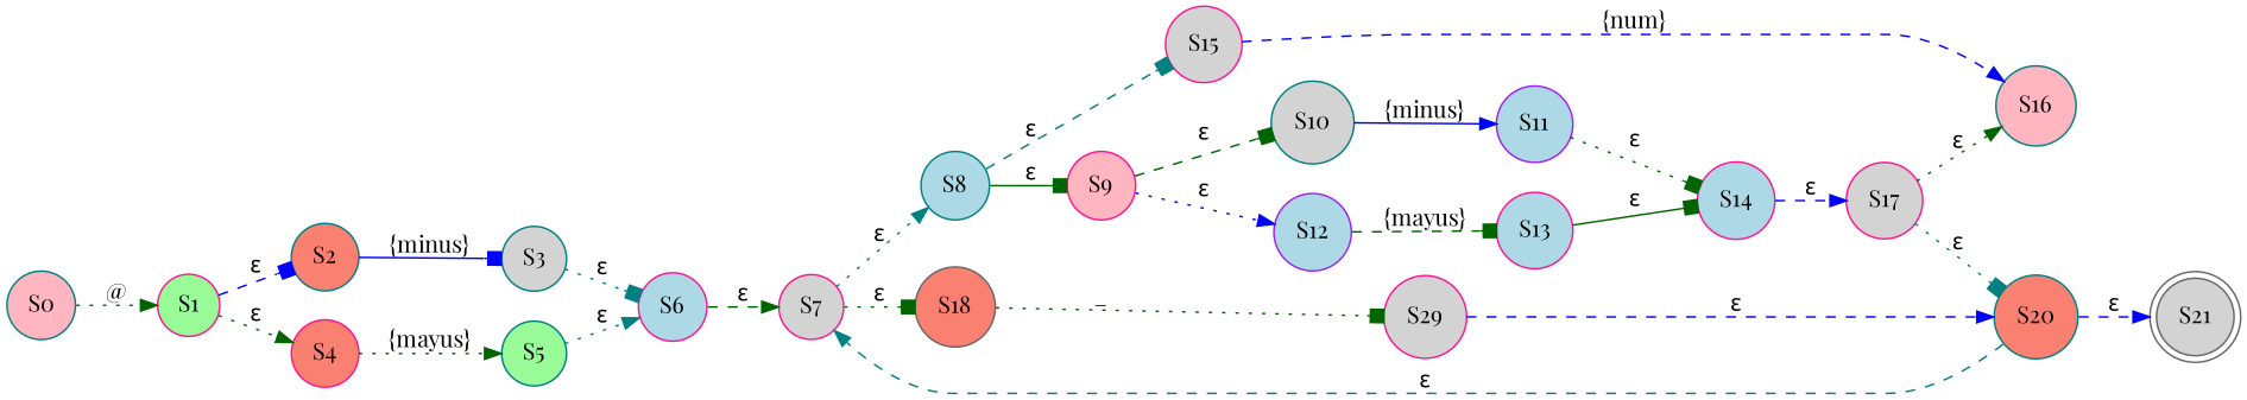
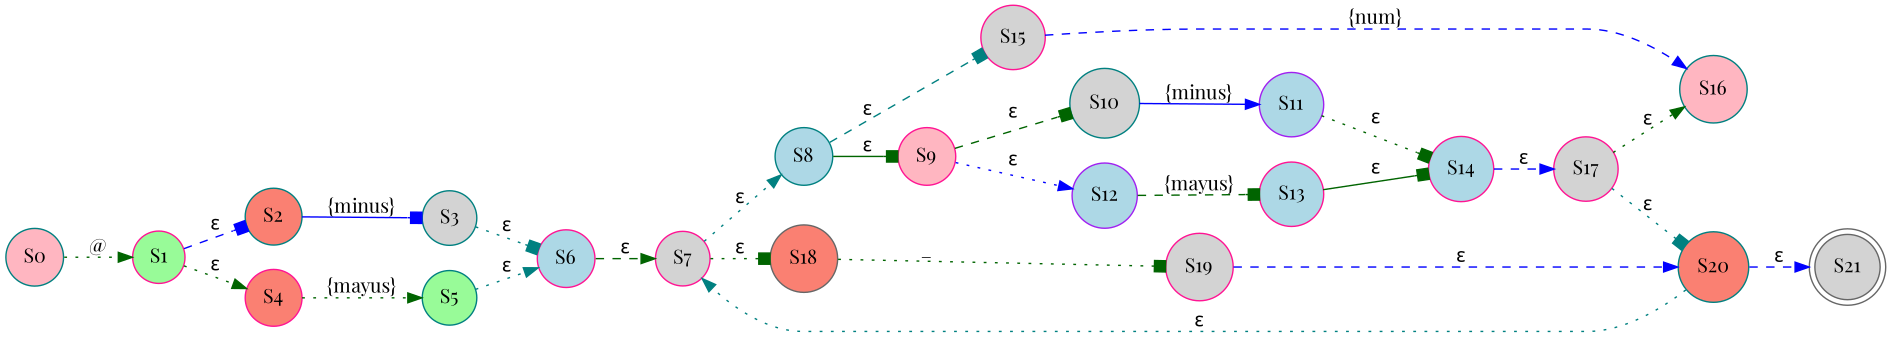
  digraph {
    fontname="Playfair Display"
    rankdir=LR
    node [color=deeppink fillcolor=lightgrey fontname="Playfair Display" shape=circle style=filled]
    edge [arrowhead=normal color=darkgreen fontname="Playfair Display" style=dotted]
    n1 [color=teal fillcolor=lightpink label=S0]
    n2 [fillcolor=palegreen label=S1]
    n3 [color=teal fillcolor=salmon label=S2]
    n4 [fillcolor=salmon label=S4]
    n5 [color=teal label=S3]
    n6 [color=teal fillcolor=palegreen label=S5]
    n7 [fillcolor=lightblue label=S6]
    n8 [label=S7]
    n9 [color=teal fillcolor=lightblue label=S8]
    n10 [color=gray40 fillcolor=salmon label=S18]
    n11 [color=gray40 label=S21 shape=doublecircle]
    n12 [fillcolor=lightpink label=S9]
    n13 [label=S15]
-   n14 [label=S29]
+   n14 [label=S19]
    n15 [color=teal label=S10]
    n16 [color=purple fillcolor=lightblue label=S12]
    n17 [color=teal fillcolor=lightpink label=S16]
    n18 [color=purple fillcolor=lightblue label=S11]
    n19 [fillcolor=lightblue label=S13]
    n20 [fillcolor=lightblue label=S14]
    n21 [label=S17]
    n22 [color=teal fillcolor=salmon label=S20]
    n1 -> n2 [label="@"]
    n2 -> n3 [arrowhead=box color=blue label="ε" style=dashed]
    n2 -> n4 [label="ε"]
    n3 -> n5 [arrowhead=box color=blue label="{minus}" style=solid]
    n4 -> n6 [label="{mayus}"]
    n5 -> n7 [arrowhead=box color=teal label="ε"]
    n6 -> n7 [color=teal label="ε"]
    n7 -> n8 [label="ε" style=dashed]
    n8 -> n9 [color=teal label="ε"]
    n8 -> n10 [arrowhead=box label="ε"]
    n9 -> n12 [arrowhead=box label="ε" style=solid]
    n9 -> n13 [arrowhead=box color=teal label="ε" style=dashed]
    n10 -> n14 [arrowhead=box label=_]
    n12 -> n15 [arrowhead=box label="ε" style=dashed]
    n12 -> n16 [color=blue label="ε"]
    n13 -> n17 [color=blue label="{num}" style=dashed]
    n14 -> n22 [color=blue label="ε" style=dashed]
    n15 -> n18 [color=blue label="{minus}" style=solid]
    n16 -> n19 [arrowhead=box label="{mayus}" style=dashed]
    n18 -> n20 [arrowhead=box label="ε"]
    n19 -> n20 [arrowhead=box label="ε" style=solid]
    n20 -> n21 [color=blue label="ε" style=dashed]
    n21 -> n17 [label="ε"]
    n21 -> n22 [arrowhead=box color=teal label="ε"]
-   n22 -> n8 [color=teal label="ε" style=dashed]
+   n22 -> n8 [color=teal label="ε"]
    n22 -> n11 [color=blue label="ε" style=dashed]
  }
